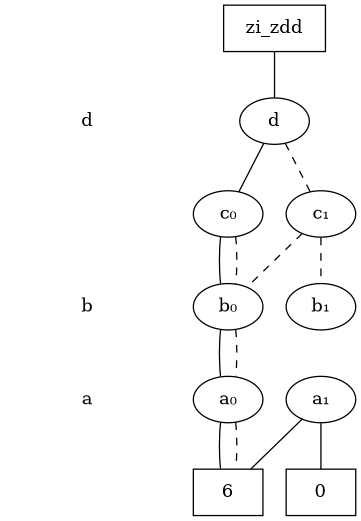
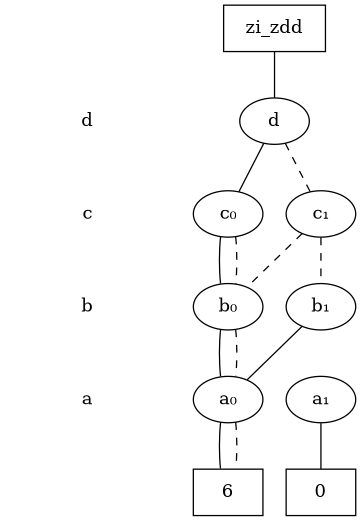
  digraph {
    edge [dir=none]
    "CONST NODES" [shape=plaintext style=invis]
    " d " [shape=plaintext]
+   " c " [shape=plaintext]
    " b " [shape=plaintext]
    " a " [shape=plaintext]
    "  zi_zdd  " [shape=box]
    d
    "c₀"
    "c₁"
    "b₀"
    "b₁"
    "a₀"
    "a₁"
    n14 [label=0 shape=box]
    n15 [label=6 shape=box]
    subgraph sub_1 {
      "CONST NODES"
      " d "
+     " c "
      " b "
      " a "
    }
    subgraph sub_2 {
      rank=same
      "  zi_zdd  "
    }
    subgraph sub_3 {
      rank=same
      " d "
      d
    }
    subgraph sub_4 {
      rank=same
+     " c "
      "c₀"
      "c₁"
    }
    subgraph sub_5 {
      rank=same
      " b "
      "b₀"
      "b₁"
    }
    subgraph sub_6 {
      rank=same
      " a "
      "a₀"
      "a₁"
    }
    subgraph sub_7 {
      rank=same
      "CONST NODES"
      subgraph sub_8 {
        rank=same
        n14
        n15
      }
    }
+   " d " -> " c " [style=invis]
+   " c " -> " b " [style=invis]
    " b " -> " a " [style=invis]
    " a " -> "CONST NODES" [style=invis]
    "  zi_zdd  " -> d [style=solid]
    d -> "c₀"
    d -> "c₁" [style=dashed]
    "c₀" -> "b₀"
    "c₀" -> "b₀" [style=dashed]
    "c₁" -> "b₀" [style=dashed]
    "c₁" -> "b₁" [style=dashed]
    "b₀" -> "a₀"
    "b₀" -> "a₀" [style=dashed]
+   "b₁" -> "a₀"
    "a₀" -> n15
    "a₀" -> n15 [style=dashed]
    "a₁" -> n14 [style=solid]
-   "a₁" -> n15
  }
